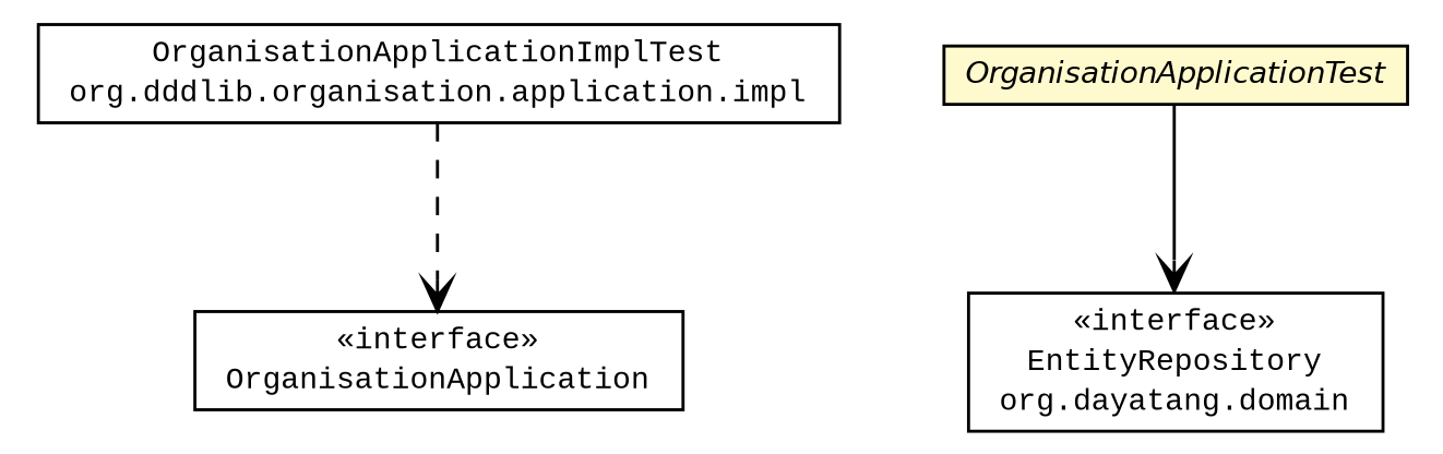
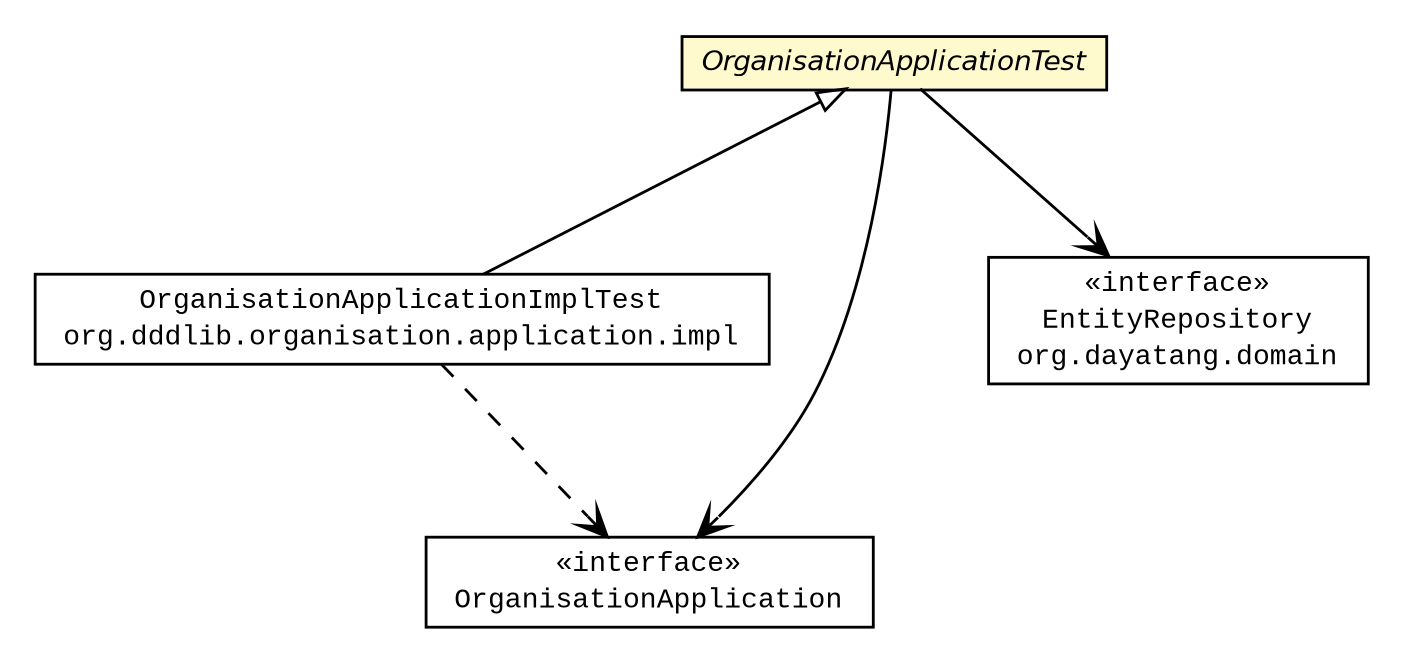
  digraph {
    nodesep=0.25
    ranksep=0.5
    fontname="Liberation Mono"
    node [fontcolor=black fontname="Liberation Mono" fontsize=10.0 shape=plaintext]
    edge [arrowhead=open color=black fontcolor=black fontname="Liberation Mono" fontsize=10.0 headport=p labelfontname=Helvetica labelfontsize=10 tailport=p]
    n1 [label=<<table title="org.dddlib.organisation.application.impl.OrganisationApplicationImplTest" border="0" cellborder="1" cellspacing="0" cellpadding="2" port="p" href="./impl/OrganisationApplicationImplTest.html"> 		<tr><td><table border="0" cellspacing="0" cellpadding="1"> <tr><td align="center" balign="center"> OrganisationApplicationImplTest </td></tr> <tr><td align="center" balign="center"> org.dddlib.organisation.application.impl </td></tr> 		</table></td></tr> 		</table>>]
    n2 [label=<<table title="org.dddlib.organisation.application.OrganisationApplication" border="0" cellborder="1" cellspacing="0" cellpadding="2" port="p" href="http://java.sun.com/j2se/1.4.2/docs/api/org/dddlib/organisation/application/OrganisationApplication.html"> 		<tr><td><table border="0" cellspacing="0" cellpadding="1"> <tr><td align="center" balign="center"> &#171;interface&#187; </td></tr> <tr><td align="center" balign="center"> OrganisationApplication </td></tr> 		</table></td></tr> 		</table>>]
    n3 [label=<<table title="org.dddlib.organisation.application.OrganisationApplicationTest" border="0" cellborder="1" cellspacing="0" cellpadding="2" port="p" bgcolor="lemonChiffon" href="./OrganisationApplicationTest.html"> 		<tr><td><table border="0" cellspacing="0" cellpadding="1"> <tr><td align="center" balign="center"><font face="Helvetica-Oblique"> OrganisationApplicationTest </font></td></tr> 		</table></td></tr> 		</table>>]
    n4 [label=<<table title="org.dayatang.domain.EntityRepository" border="0" cellborder="1" cellspacing="0" cellpadding="2" port="p" href="http://java.sun.com/j2se/1.4.2/docs/api/org/dayatang/domain/EntityRepository.html"> 		<tr><td><table border="0" cellspacing="0" cellpadding="1"> <tr><td align="center" balign="center"> &#171;interface&#187; </td></tr> <tr><td align="center" balign="center"> EntityRepository </td></tr> <tr><td align="center" balign="center"> org.dayatang.domain </td></tr> 		</table></td></tr> 		</table>>]
    n1 -> n2 [label=" " style=dashed]
+   n3 -> n1 [arrowtail=empty dir=back fontsize=10 arrowhead="" color="" fontcolor=""]
+   n3 -> n2 [label=" "]
    n3 -> n4 [label=" "]
  }
